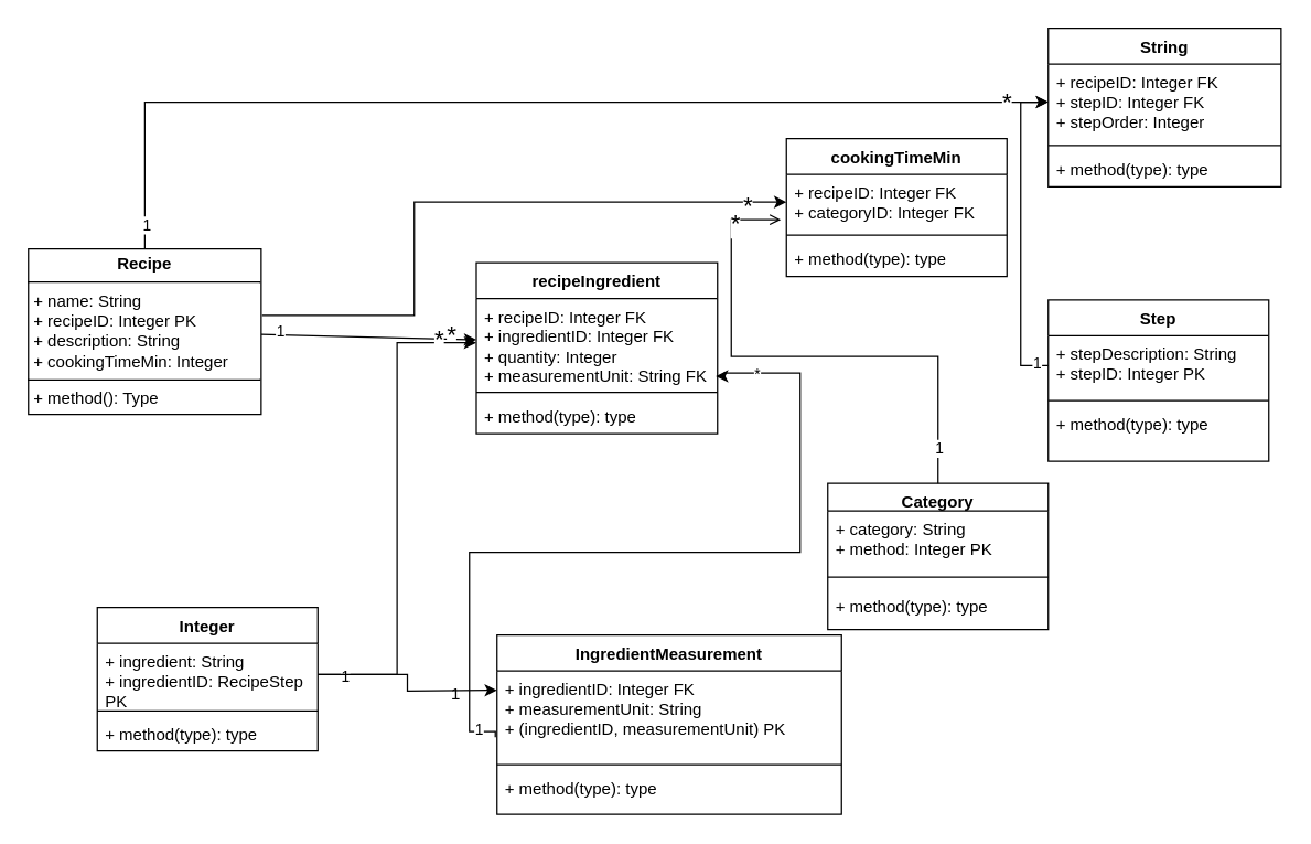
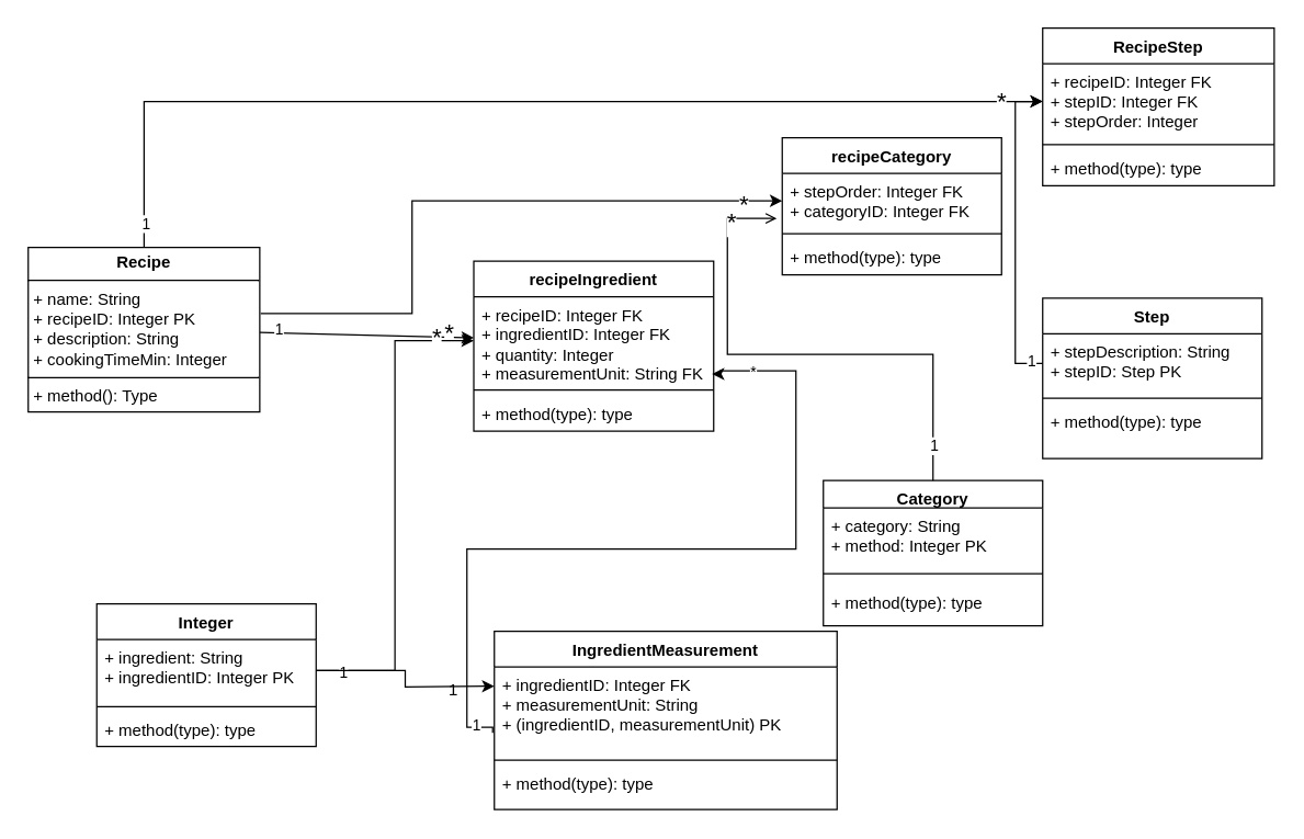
  <mxCell id="0" />
  <mxCell id="1" parent="0" />
  <mxCell id="2" style="rounded=0;orthogonalLoop=1;jettySize=auto;html=1;" parent="1" source="35" target="18" edge="1"><mxGeometry relative="1" as="geometry" /></mxCell>
  <mxCell id="3" value="1" style="edgeLabel;html=1;align=center;verticalAlign=middle;resizable=0;points=[];" parent="2" vertex="1" connectable="0"><mxGeometry x="-0.827" y="3" relative="1" as="geometry"><mxPoint as="offset" /></mxGeometry></mxCell>
  <mxCell id="4" value="*" style="edgeLabel;html=1;align=center;verticalAlign=middle;resizable=0;points=[];fontSize=18;" parent="2" vertex="1" connectable="0"><mxGeometry x="0.658" y="3" relative="1" as="geometry"><mxPoint x="9" as="offset" /></mxGeometry></mxCell>
  <mxCell id="5" value="Integer" style="swimlane;fontStyle=1;align=center;verticalAlign=top;childLayout=stackLayout;horizontal=1;startSize=26;horizontalStack=0;resizeParent=1;resizeParentMax=0;resizeLast=0;collapsible=1;marginBottom=0;whiteSpace=wrap;html=1;" parent="1" vertex="1"><mxGeometry x="70" y="440" width="160" height="104" as="geometry" /></mxCell>
- <mxCell id="6" value="+ ingredient: String&lt;br&gt;+ ingredientID: RecipeStep PK" style="text;strokeColor=none;fillColor=none;align=left;verticalAlign=top;spacingLeft=4;spacingRight=4;overflow=hidden;rotatable=0;points=[[0,0.5],[1,0.5]];portConstraint=eastwest;whiteSpace=wrap;html=1;" parent="5" vertex="1"><mxGeometry y="26" width="160" height="45" as="geometry" /></mxCell>
+ <mxCell id="6" value="+ ingredient: String&lt;br&gt;+ ingredientID: Integer PK" style="text;strokeColor=none;fillColor=none;align=left;verticalAlign=top;spacingLeft=4;spacingRight=4;overflow=hidden;rotatable=0;points=[[0,0.5],[1,0.5]];portConstraint=eastwest;whiteSpace=wrap;html=1;" parent="5" vertex="1"><mxGeometry y="26" width="160" height="45" as="geometry" /></mxCell>
  <mxCell id="7" value="" style="line;strokeWidth=1;fillColor=none;align=left;verticalAlign=middle;spacingTop=-1;spacingLeft=3;spacingRight=3;rotatable=0;labelPosition=right;points=[];portConstraint=eastwest;strokeColor=inherit;" parent="5" vertex="1"><mxGeometry y="71" width="160" height="8" as="geometry" /></mxCell>
  <mxCell id="8" value="+ method(type): type" style="text;strokeColor=none;fillColor=none;align=left;verticalAlign=top;spacingLeft=4;spacingRight=4;overflow=hidden;rotatable=0;points=[[0,0.5],[1,0.5]];portConstraint=eastwest;whiteSpace=wrap;html=1;" parent="5" vertex="1"><mxGeometry y="79" width="160" height="25" as="geometry" /></mxCell>
  <mxCell id="9" value="Step" style="swimlane;fontStyle=1;align=center;verticalAlign=top;childLayout=stackLayout;horizontal=1;startSize=26;horizontalStack=0;resizeParent=1;resizeParentMax=0;resizeLast=0;collapsible=1;marginBottom=0;whiteSpace=wrap;html=1;" parent="1" vertex="1"><mxGeometry x="760" y="217" width="160" height="117" as="geometry" /></mxCell>
- <mxCell id="10" value="+ stepDescription: String&lt;br&gt;+ stepID: Integer PK" style="text;strokeColor=none;fillColor=none;align=left;verticalAlign=top;spacingLeft=4;spacingRight=4;overflow=hidden;rotatable=0;points=[[0,0.5],[1,0.5]];portConstraint=eastwest;whiteSpace=wrap;html=1;" parent="9" vertex="1"><mxGeometry y="26" width="160" height="43" as="geometry" /></mxCell>
+ <mxCell id="10" value="+ stepDescription: String&lt;br&gt;+ stepID: Step PK" style="text;strokeColor=none;fillColor=none;align=left;verticalAlign=top;spacingLeft=4;spacingRight=4;overflow=hidden;rotatable=0;points=[[0,0.5],[1,0.5]];portConstraint=eastwest;whiteSpace=wrap;html=1;" parent="9" vertex="1"><mxGeometry y="26" width="160" height="43" as="geometry" /></mxCell>
  <mxCell id="11" value="" style="line;strokeWidth=1;fillColor=none;align=left;verticalAlign=middle;spacingTop=-1;spacingLeft=3;spacingRight=3;rotatable=0;labelPosition=right;points=[];portConstraint=eastwest;strokeColor=inherit;" parent="9" vertex="1"><mxGeometry y="69" width="160" height="8" as="geometry" /></mxCell>
  <mxCell id="12" value="+ method(type): type" style="text;strokeColor=none;fillColor=none;align=left;verticalAlign=top;spacingLeft=4;spacingRight=4;overflow=hidden;rotatable=0;points=[[0,0.5],[1,0.5]];portConstraint=eastwest;whiteSpace=wrap;html=1;" parent="9" vertex="1"><mxGeometry y="77" width="160" height="40" as="geometry" /></mxCell>
  <mxCell id="13" value="Category" style="swimlane;fontStyle=1;align=center;verticalAlign=top;childLayout=stackLayout;horizontal=1;startSize=20;horizontalStack=0;resizeParent=1;resizeParentMax=0;resizeLast=0;collapsible=1;marginBottom=0;whiteSpace=wrap;html=1;" parent="1" vertex="1"><mxGeometry x="600" y="350" width="160" height="106" as="geometry" /></mxCell>
  <mxCell id="14" value="+ category: String&lt;div&gt;+ method: Integer PK&lt;/div&gt;" style="text;strokeColor=none;fillColor=none;align=left;verticalAlign=top;spacingLeft=4;spacingRight=4;overflow=hidden;rotatable=0;points=[[0,0.5],[1,0.5]];portConstraint=eastwest;whiteSpace=wrap;html=1;" parent="13" vertex="1"><mxGeometry y="20" width="160" height="40" as="geometry" /></mxCell>
  <mxCell id="15" value="" style="line;strokeWidth=1;fillColor=none;align=left;verticalAlign=middle;spacingTop=-1;spacingLeft=3;spacingRight=3;rotatable=0;labelPosition=right;points=[];portConstraint=eastwest;strokeColor=inherit;" parent="13" vertex="1"><mxGeometry y="60" width="160" height="16" as="geometry" /></mxCell>
  <mxCell id="16" value="+ method(type): type" style="text;strokeColor=none;fillColor=none;align=left;verticalAlign=top;spacingLeft=4;spacingRight=4;overflow=hidden;rotatable=0;points=[[0,0.5],[1,0.5]];portConstraint=eastwest;whiteSpace=wrap;html=1;" parent="13" vertex="1"><mxGeometry y="76" width="160" height="30" as="geometry" /></mxCell>
  <mxCell id="17" value="recipeIngredient" style="swimlane;fontStyle=1;align=center;verticalAlign=top;childLayout=stackLayout;horizontal=1;startSize=26;horizontalStack=0;resizeParent=1;resizeParentMax=0;resizeLast=0;collapsible=1;marginBottom=0;whiteSpace=wrap;html=1;" parent="1" vertex="1"><mxGeometry x="345" y="190" width="175" height="124" as="geometry" /></mxCell>
  <mxCell id="18" value="+ recipeID: Integer FK&lt;div&gt;+ ingredientID: Integer FK&lt;br&gt;+ quantity: Integer&lt;br&gt;&lt;/div&gt;&lt;div&gt;+ measurementUnit: String FK&lt;/div&gt;" style="text;strokeColor=none;fillColor=none;align=left;verticalAlign=top;spacingLeft=4;spacingRight=4;overflow=hidden;rotatable=1;points=[[0,0.5],[1,0.5]];portConstraint=eastwest;whiteSpace=wrap;html=1;movable=1;resizable=1;deletable=1;editable=1;locked=0;connectable=1;" parent="17" vertex="1"><mxGeometry y="26" width="175" height="64" as="geometry" /></mxCell>
  <mxCell id="19" value="" style="line;strokeWidth=1;fillColor=none;align=left;verticalAlign=middle;spacingTop=-1;spacingLeft=3;spacingRight=3;rotatable=0;labelPosition=right;points=[];portConstraint=eastwest;strokeColor=inherit;" parent="17" vertex="1"><mxGeometry y="90" width="175" height="8" as="geometry" /></mxCell>
  <mxCell id="20" value="+ method(type): type" style="text;strokeColor=none;fillColor=none;align=left;verticalAlign=top;spacingLeft=4;spacingRight=4;overflow=hidden;rotatable=0;points=[[0,0.5],[1,0.5]];portConstraint=eastwest;whiteSpace=wrap;html=1;" parent="17" vertex="1"><mxGeometry y="98" width="175" height="26" as="geometry" /></mxCell>
- <mxCell id="21" value="cookingTimeMin" style="swimlane;fontStyle=1;align=center;verticalAlign=top;childLayout=stackLayout;horizontal=1;startSize=26;horizontalStack=0;resizeParent=1;resizeParentMax=0;resizeLast=0;collapsible=1;marginBottom=0;whiteSpace=wrap;html=1;" parent="1" vertex="1"><mxGeometry x="570" y="100" width="160" height="100" as="geometry" /></mxCell>
- <mxCell id="22" value="+ recipeID: Integer FK&lt;br&gt;+ categoryID: Integer FK" style="text;strokeColor=none;fillColor=none;align=left;verticalAlign=top;spacingLeft=4;spacingRight=4;overflow=hidden;rotatable=0;points=[[0,0.5],[1,0.5]];portConstraint=eastwest;whiteSpace=wrap;html=1;" parent="21" vertex="1"><mxGeometry y="26" width="160" height="40" as="geometry" /></mxCell>
+ <mxCell id="21" value="recipeCategory" style="swimlane;fontStyle=1;align=center;verticalAlign=top;childLayout=stackLayout;horizontal=1;startSize=26;horizontalStack=0;resizeParent=1;resizeParentMax=0;resizeLast=0;collapsible=1;marginBottom=0;whiteSpace=wrap;html=1;" parent="1" vertex="1"><mxGeometry x="570" y="100" width="160" height="100" as="geometry" /></mxCell>
+ <mxCell id="22" value="+ stepOrder: Integer FK&lt;br&gt;+ categoryID: Integer FK" style="text;strokeColor=none;fillColor=none;align=left;verticalAlign=top;spacingLeft=4;spacingRight=4;overflow=hidden;rotatable=0;points=[[0,0.5],[1,0.5]];portConstraint=eastwest;whiteSpace=wrap;html=1;" parent="21" vertex="1"><mxGeometry y="26" width="160" height="40" as="geometry" /></mxCell>
  <mxCell id="23" value="" style="line;strokeWidth=1;fillColor=none;align=left;verticalAlign=middle;spacingTop=-1;spacingLeft=3;spacingRight=3;rotatable=0;labelPosition=right;points=[];portConstraint=eastwest;strokeColor=inherit;" parent="21" vertex="1"><mxGeometry y="66" width="160" height="8" as="geometry" /></mxCell>
  <mxCell id="24" value="+ method(type): type" style="text;strokeColor=none;fillColor=none;align=left;verticalAlign=top;spacingLeft=4;spacingRight=4;overflow=hidden;rotatable=0;points=[[0,0.5],[1,0.5]];portConstraint=eastwest;whiteSpace=wrap;html=1;" parent="21" vertex="1"><mxGeometry y="74" width="160" height="26" as="geometry" /></mxCell>
  <mxCell id="25" style="rounded=0;orthogonalLoop=1;jettySize=auto;html=1;strokeColor=default;edgeStyle=orthogonalEdgeStyle;" parent="1" source="6" target="18" edge="1"><mxGeometry relative="1" as="geometry" /></mxCell>
  <mxCell id="26" value="1" style="edgeLabel;html=1;align=center;verticalAlign=middle;resizable=0;points=[];" parent="25" vertex="1" connectable="0"><mxGeometry x="-0.893" y="-1" relative="1" as="geometry"><mxPoint as="offset" /></mxGeometry></mxCell>
  <mxCell id="27" value="*" style="edgeLabel;html=1;align=center;verticalAlign=middle;resizable=0;points=[];fontSize=18;" parent="25" vertex="1" connectable="0"><mxGeometry x="0.843" y="3" relative="1" as="geometry"><mxPoint as="offset" /></mxGeometry></mxCell>
  <mxCell id="28" style="rounded=0;orthogonalLoop=1;jettySize=auto;html=1;entryX=0;entryY=0.5;entryDx=0;entryDy=0;exitX=1.004;exitY=0.402;exitDx=0;exitDy=0;exitPerimeter=0;edgeStyle=orthogonalEdgeStyle;" parent="1" source="35" target="22" edge="1"><mxGeometry relative="1" as="geometry"><mxPoint x="253.52" y="-70" as="sourcePoint" /><mxPoint x="410" y="98" as="targetPoint" /><Array as="points"><mxPoint x="300" y="228" /><mxPoint x="300" y="146" /></Array></mxGeometry></mxCell>
  <mxCell id="29" value="*" style="edgeLabel;html=1;align=center;verticalAlign=middle;resizable=0;points=[];fontSize=18;" parent="28" vertex="1" connectable="0"><mxGeometry x="0.878" y="-2" relative="1" as="geometry"><mxPoint as="offset" /></mxGeometry></mxCell>
  <mxCell id="30" style="rounded=0;orthogonalLoop=1;jettySize=auto;html=1;entryX=-0.025;entryY=0.82;entryDx=0;entryDy=0;entryPerimeter=0;edgeStyle=orthogonalEdgeStyle;endArrow=open;" parent="1" source="13" target="22" edge="1"><mxGeometry relative="1" as="geometry"><Array as="points"><mxPoint x="680" y="258" /><mxPoint x="530" y="258" /><mxPoint x="530" y="159" /></Array></mxGeometry></mxCell>
  <mxCell id="31" value="1" style="edgeLabel;html=1;align=center;verticalAlign=middle;resizable=0;points=[];" parent="30" vertex="1" connectable="0"><mxGeometry x="-0.863" relative="1" as="geometry"><mxPoint as="offset" /></mxGeometry></mxCell>
  <mxCell id="32" value="*" style="edgeLabel;html=1;align=center;verticalAlign=middle;resizable=0;points=[];fontSize=18;" parent="30" vertex="1" connectable="0"><mxGeometry x="0.799" y="-2" relative="1" as="geometry"><mxPoint as="offset" /></mxGeometry></mxCell>
  <mxCell id="33" style="edgeStyle=orthogonalEdgeStyle;rounded=0;orthogonalLoop=1;jettySize=auto;html=1;exitX=0;exitY=0.5;exitDx=0;exitDy=0;entryX=0;entryY=0.5;entryDx=0;entryDy=0;fontSize=18;" parent="1" source="10" target="40" edge="1"><mxGeometry relative="1" as="geometry" /></mxCell>
  <mxCell id="34" value="1" style="edgeLabel;html=1;align=center;verticalAlign=middle;resizable=0;points=[];" parent="33" vertex="1" connectable="0"><mxGeometry x="-0.924" y="-2" relative="1" as="geometry"><mxPoint as="offset" /></mxGeometry></mxCell>
  <mxCell id="35" value="&lt;p style=&quot;margin:0px;margin-top:4px;text-align:center;&quot;&gt;&lt;b&gt;Recipe&lt;/b&gt;&lt;/p&gt;&lt;hr size=&quot;1&quot; style=&quot;border-style:solid;&quot;&gt;&lt;p style=&quot;margin:0px;margin-left:4px;&quot;&gt;+ name: String&lt;/p&gt;&lt;p style=&quot;margin:0px;margin-left:4px;&quot;&gt;+ recipeID: Integer PK&lt;/p&gt;&lt;p style=&quot;margin:0px;margin-left:4px;&quot;&gt;+ description: String&lt;/p&gt;&lt;p style=&quot;margin:0px;margin-left:4px;&quot;&gt;+ cookingTimeMin: Integer&amp;nbsp;&lt;/p&gt;&lt;hr size=&quot;1&quot; style=&quot;border-style:solid;&quot;&gt;&lt;p style=&quot;margin:0px;margin-left:4px;&quot;&gt;+ method(): Type&lt;/p&gt;" style="verticalAlign=top;align=left;overflow=fill;html=1;whiteSpace=wrap;" parent="1" vertex="1"><mxGeometry x="20" y="180" width="168.889" height="120" as="geometry" /></mxCell>
  <mxCell id="36" style="rounded=0;orthogonalLoop=1;jettySize=auto;html=1;edgeStyle=orthogonalEdgeStyle;" parent="1" source="35" target="40" edge="1"><mxGeometry relative="1" as="geometry" /></mxCell>
  <mxCell id="37" value="*" style="edgeLabel;html=1;align=center;verticalAlign=middle;resizable=0;points=[];fontSize=18;" parent="36" vertex="1" connectable="0"><mxGeometry x="0.918" relative="1" as="geometry"><mxPoint as="offset" /></mxGeometry></mxCell>
  <mxCell id="38" value="1" style="edgeLabel;html=1;align=center;verticalAlign=middle;resizable=0;points=[];" parent="36" vertex="1" connectable="0"><mxGeometry x="-0.953" y="-1" relative="1" as="geometry"><mxPoint as="offset" /></mxGeometry></mxCell>
- <mxCell id="39" value="String" style="swimlane;fontStyle=1;align=center;verticalAlign=top;childLayout=stackLayout;horizontal=1;startSize=26;horizontalStack=0;resizeParent=1;resizeParentMax=0;resizeLast=0;collapsible=1;marginBottom=0;whiteSpace=wrap;html=1;" parent="1" vertex="1"><mxGeometry x="760.001" y="20" width="168.889" height="115" as="geometry" /></mxCell>
+ <mxCell id="39" value="RecipeStep" style="swimlane;fontStyle=1;align=center;verticalAlign=top;childLayout=stackLayout;horizontal=1;startSize=26;horizontalStack=0;resizeParent=1;resizeParentMax=0;resizeLast=0;collapsible=1;marginBottom=0;whiteSpace=wrap;html=1;" parent="1" vertex="1"><mxGeometry x="760.001" y="20" width="168.889" height="115" as="geometry" /></mxCell>
  <mxCell id="40" value="+ recipeID: Integer FK&lt;div&gt;+ stepID: Integer FK&lt;br&gt;+ stepOrder: Integer&lt;/div&gt;" style="text;strokeColor=none;fillColor=none;align=left;verticalAlign=top;spacingLeft=4;spacingRight=4;overflow=hidden;rotatable=0;points=[[0,0.5],[1,0.5]];portConstraint=eastwest;whiteSpace=wrap;html=1;" parent="39" vertex="1"><mxGeometry y="26" width="168.889" height="55" as="geometry" /></mxCell>
  <mxCell id="41" value="" style="line;strokeWidth=1;fillColor=none;align=left;verticalAlign=middle;spacingTop=-1;spacingLeft=3;spacingRight=3;rotatable=0;labelPosition=right;points=[];portConstraint=eastwest;strokeColor=inherit;" parent="39" vertex="1"><mxGeometry y="81" width="168.889" height="8" as="geometry" /></mxCell>
  <mxCell id="42" value="+ method(type): type" style="text;strokeColor=none;fillColor=none;align=left;verticalAlign=top;spacingLeft=4;spacingRight=4;overflow=hidden;rotatable=0;points=[[0,0.5],[1,0.5]];portConstraint=eastwest;whiteSpace=wrap;html=1;" parent="39" vertex="1"><mxGeometry y="89" width="168.889" height="26" as="geometry" /></mxCell>
  <mxCell id="43" value="IngredientMeasurement" style="swimlane;fontStyle=1;align=center;verticalAlign=top;childLayout=stackLayout;horizontal=1;startSize=26;horizontalStack=0;resizeParent=1;resizeParentMax=0;resizeLast=0;collapsible=1;marginBottom=0;whiteSpace=wrap;html=1;" vertex="1" parent="1"><mxGeometry x="360" y="460" width="250" height="130" as="geometry" /></mxCell>
  <mxCell id="44" value="+ ingredientID: Integer FK&lt;br&gt;+ measurementUnit: String&lt;br&gt;+ (ingredientID, measurementUnit) PK" style="text;strokeColor=none;fillColor=none;align=left;verticalAlign=top;spacingLeft=4;spacingRight=4;overflow=hidden;rotatable=0;points=[[0,0.5],[1,0.5]];portConstraint=eastwest;whiteSpace=wrap;html=1;" vertex="1" parent="43"><mxGeometry y="26" width="250" height="64" as="geometry" /></mxCell>
  <mxCell id="45" value="" style="line;strokeWidth=1;fillColor=none;align=left;verticalAlign=middle;spacingTop=-1;spacingLeft=3;spacingRight=3;rotatable=0;labelPosition=right;points=[];portConstraint=eastwest;strokeColor=inherit;" vertex="1" parent="43"><mxGeometry y="90" width="250" height="8" as="geometry" /></mxCell>
  <mxCell id="46" value="+ method(type): type" style="text;strokeColor=none;fillColor=none;align=left;verticalAlign=top;spacingLeft=4;spacingRight=4;overflow=hidden;rotatable=0;points=[[0,0.5],[1,0.5]];portConstraint=eastwest;whiteSpace=wrap;html=1;" vertex="1" parent="43"><mxGeometry y="98" width="250" height="32" as="geometry" /></mxCell>
  <mxCell id="47" style="edgeStyle=orthogonalEdgeStyle;rounded=0;orthogonalLoop=1;jettySize=auto;html=1;" edge="1" parent="1" source="6"><mxGeometry relative="1" as="geometry"><mxPoint x="360" y="500" as="targetPoint" /></mxGeometry></mxCell>
  <mxCell id="48" value="1" style="text;html=1;align=center;verticalAlign=middle;resizable=0;points=[];autosize=1;strokeColor=none;fillColor=none;" vertex="1" parent="1"><mxGeometry x="315" y="488" width="30" height="30" as="geometry" /></mxCell>
  <mxCell id="49" style="edgeStyle=orthogonalEdgeStyle;rounded=0;orthogonalLoop=1;jettySize=auto;html=1;exitX=-0.005;exitY=0.753;exitDx=0;exitDy=0;entryX=0.993;entryY=0.88;entryDx=0;entryDy=0;entryPerimeter=0;exitPerimeter=0;" edge="1" parent="1" source="44" target="18"><mxGeometry relative="1" as="geometry"><Array as="points"><mxPoint x="359" y="530" /><mxPoint x="340" y="530" /><mxPoint x="340" y="400" /><mxPoint x="580" y="400" /><mxPoint x="580" y="270" /><mxPoint x="525" y="270" /><mxPoint x="525" y="272" /></Array></mxGeometry></mxCell>
  <mxCell id="50" value="1" style="edgeLabel;html=1;align=center;verticalAlign=middle;resizable=0;points=[];" vertex="1" connectable="0" parent="49"><mxGeometry x="-0.947" y="-2" relative="1" as="geometry"><mxPoint as="offset" /></mxGeometry></mxCell>
  <mxCell id="51" value="*" style="edgeLabel;html=1;align=center;verticalAlign=middle;resizable=0;points=[];" vertex="1" connectable="0" parent="49"><mxGeometry x="0.889" relative="1" as="geometry"><mxPoint as="offset" /></mxGeometry></mxCell>
